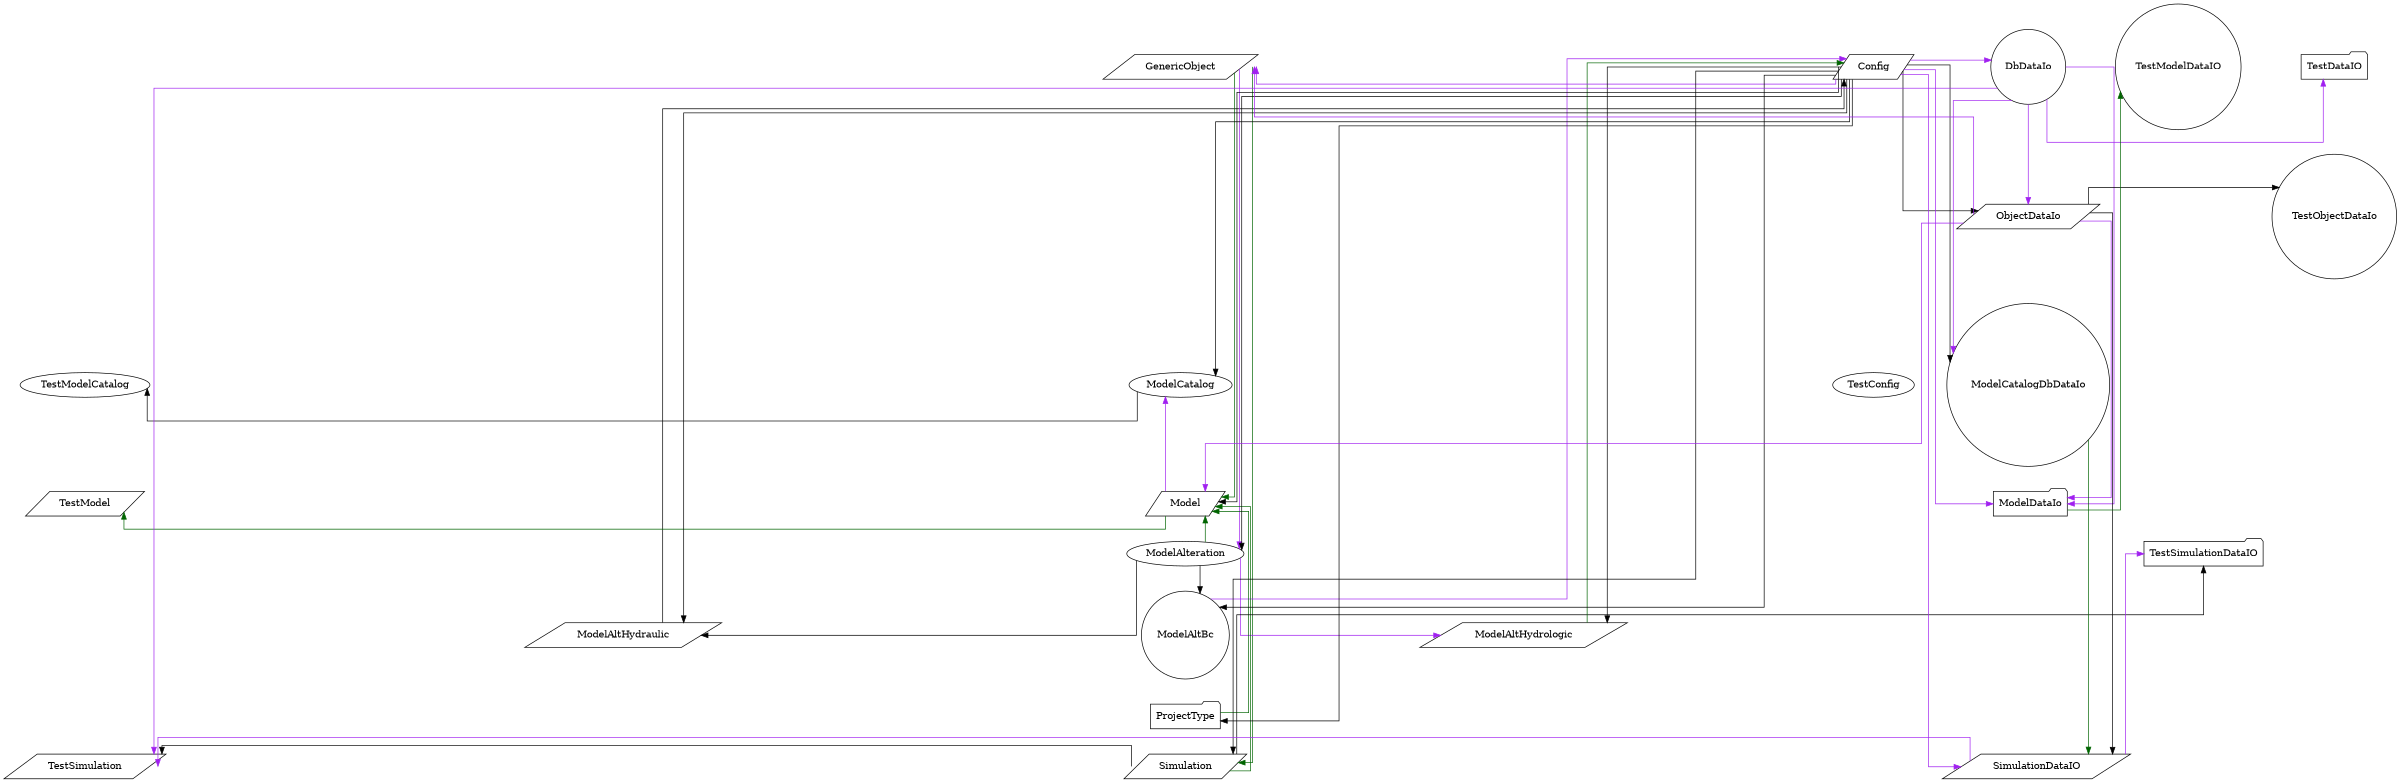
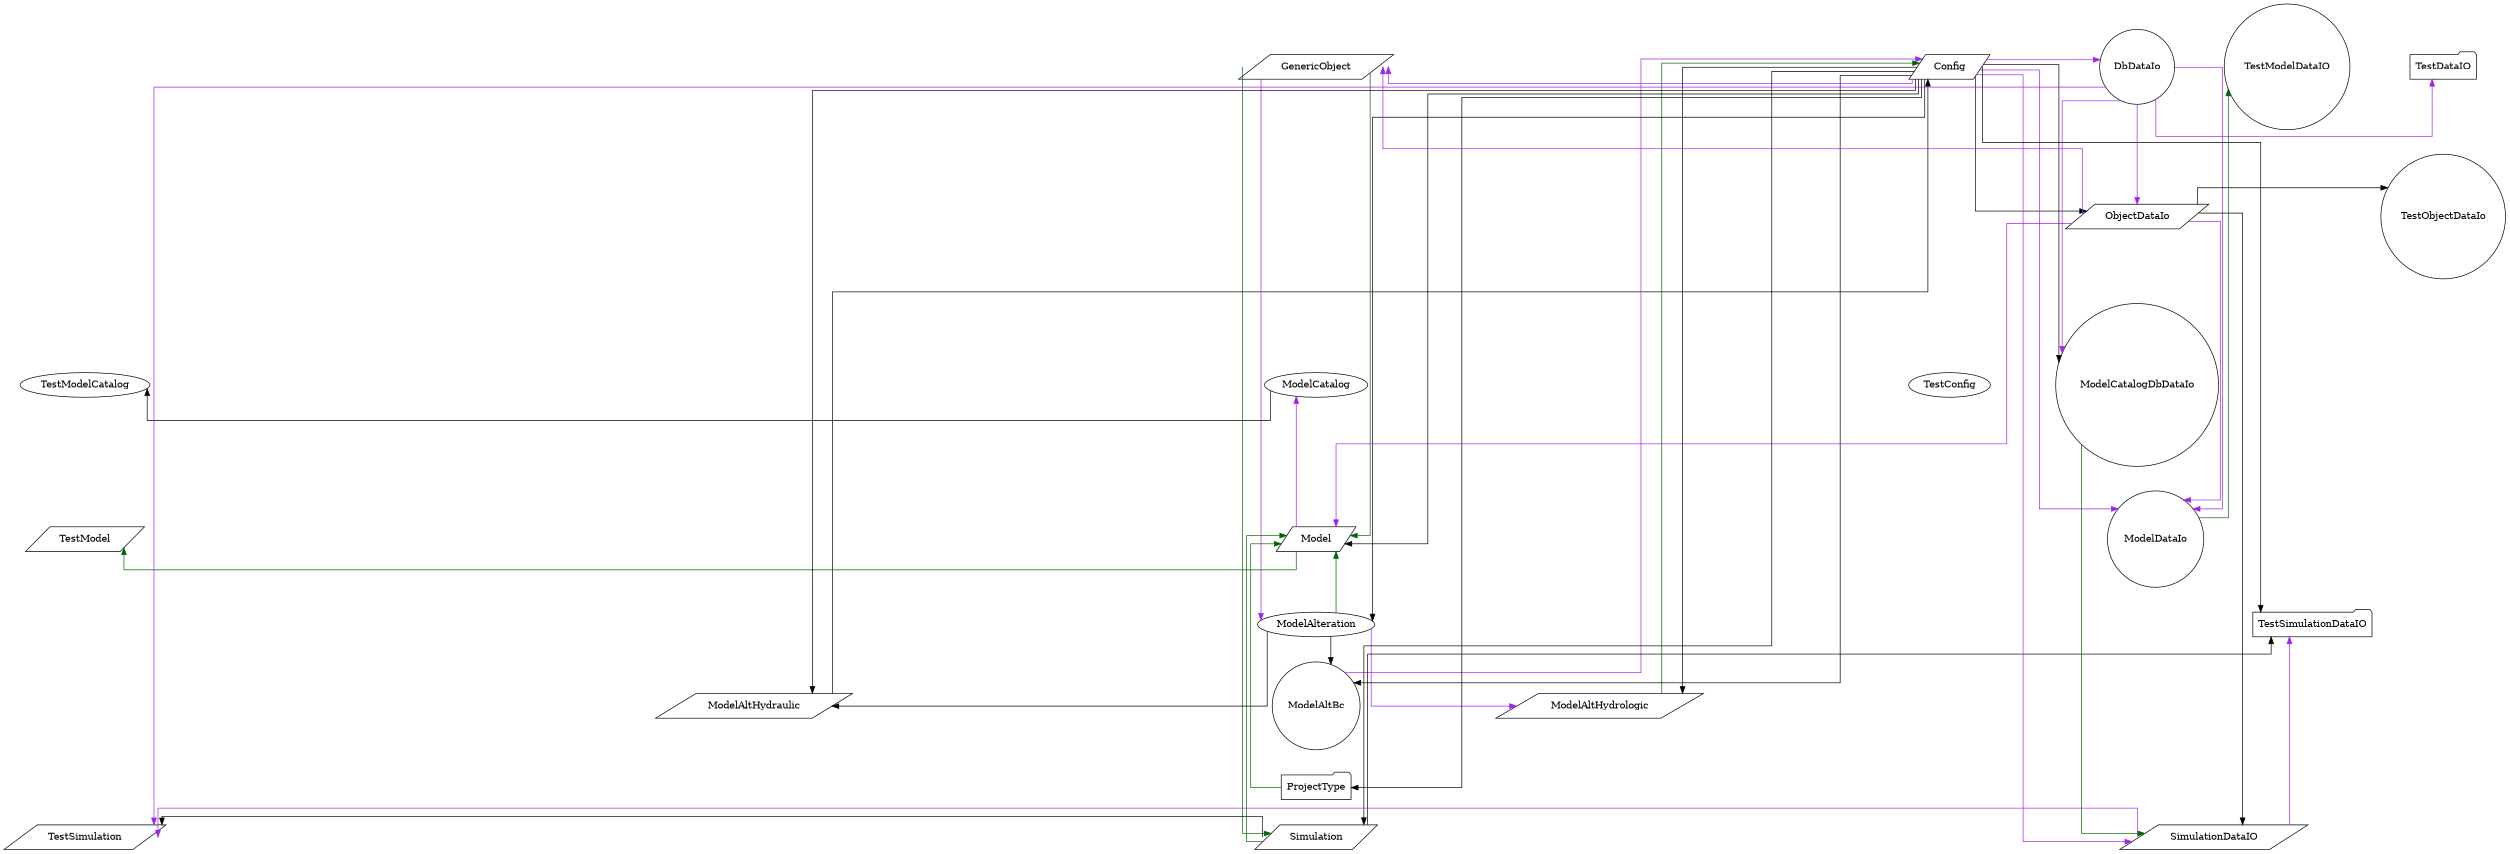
  digraph {
    nodesep=0.5
    rankdir=TB
    splines=ortho
    node [shape=record style=invis]
    edge [constraint=true style=invis]
    n1 [label=TestModel shape=parallelogram style=""]
    n2 [label=_d13]
    n3 [label=TestModelCatalog shape=ellipse style=""]
    n4 [label=TestSimulation shape=parallelogram style=""]
    n5 [label=_d0]
    n6 [label=_d3]
    n7 [label=_d19]
    n8 [label=_d23]
    n9 [label=ModelAltHydraulic shape=parallelogram style=""]
    n10 [label=_d24]
    n11 [label=_d1]
    n12 [label=_d4]
    n13 [label=_d8]
    n14 [label=_d10]
    n15 [label=_d14]
    n16 [label=_d29]
    n17 [label=GenericObject shape=parallelogram style=""]
    n18 [label=_d5]
    n19 [label=Model shape=parallelogram style=""]
    n20 [label=ModelAlteration shape=ellipse style=""]
    n21 [label=ModelAltBc shape=circle style=""]
    n22 [label=ProjectType shape=folder style=""]
    n23 [label=ModelCatalog shape=ellipse style=""]
    n24 [label=Simulation shape=parallelogram style=""]
    n25 [label=ModelAltHydrologic shape=parallelogram style=""]
    n26 [label=_d25]
    n27 [label=_d2]
    n28 [label=_d6]
    n29 [label=_d9]
    n30 [label=_d11]
    n31 [label=_d15]
    n32 [label=_d30]
    n33 [label=Config shape=parallelogram style=""]
    n34 [label=_d7]
    n35 [label=TestConfig shape=ellipse style=""]
    n36 [label=_d12]
    n37 [label=_d16]
    n38 [label=_d20]
    n39 [label=_d26]
    n40 [label=_d31]
    n41 [label=DbDataIo shape=circle style=""]
    n42 [label=ObjectDataIo shape=parallelogram style=""]
    n43 [label=ModelCatalogDbDataIo shape=circle style=""]
-   n44 [label=ModelDataIo shape=folder style=""]
+   n44 [label=ModelDataIo shape=circle style=""]
    n45 [label=_d17]
    n46 [label=SimulationDataIO shape=parallelogram style=""]
    n47 [label=_d21]
    n48 [label=_d27]
    n49 [label=TestDataIO shape=folder style=""]
    n50 [label=TestObjectDataIo shape=circle style=""]
    n51 [label=TestModelDataIO shape=circle style=""]
    n52 [label=_d18]
    n53 [label=TestSimulationDataIO shape=folder style=""]
    n54 [label=_d22]
    n55 [label=_d28]
    subgraph sub_1 {
      rank=tb
      n1
      n2
      n3
      n4
      n5
      n6
      n7
      n8
    }
    subgraph sub_2 {
      rank=tb
      n9
      n10
      n11
      n12
      n13
      n14
      n15
      n16
    }
    subgraph sub_3 {
      rank=tb
      n17
      n18
      n19
      n20
      n21
      n22
      n23
      n24
    }
    subgraph sub_4 {
      rank=tb
      n25
      n26
      n27
      n28
      n29
      n30
      n31
      n32
    }
    subgraph sub_5 {
      rank=tb
      n33
      n34
      n35
      n36
      n37
      n38
      n39
      n40
    }
    subgraph sub_6 {
      rank=tb
      n41
      n42
      n43
      n44
      n45
      n46
      n47
      n48
    }
    subgraph sub_7 {
      rank=tb
      n49
      n50
      n51
      n52
      n53
      n54
      n55
    }
    subgraph sub_8 {
      rank=same
      n6
      n12
      n18
      n28
      n34
      n42
      n50
    }
    n1 -> n2
    n2 -> n7
    n3 -> n1
    n5 -> n6
    n6 -> n3
    n6 -> n12 [constraint=True]
    n7 -> n8
    n8 -> n4
    n9 -> n10
    n9 -> n33 [color=black constraint=False style=""]
    n10 -> n16
    n11 -> n12
    n12 -> n13
    n12 -> n18 [constraint=True]
    n13 -> n14
    n14 -> n15
    n15 -> n9
    n17 -> n18
    n17 -> n19 [color=darkgreen constraint=False style=""]
    n17 -> n20 [color=purple constraint=False style=""]
    n17 -> n24 [color=darkgreen constraint=False style=""]
    n18 -> n23
    n18 -> n28 [constraint=True]
    n19 -> n1 [color=darkgreen constraint=False style=""]
    n19 -> n20
    n19 -> n23 [color=purple constraint=False style=""]
    n20 -> n9 [color=black constraint=False style=""]
    n20 -> n19 [color=darkgreen constraint=False style=""]
    n20 -> n21
    n20 -> n21 [color=black constraint=False style=""]
    n20 -> n25 [color=purple constraint=False style=""]
    n21 -> n22
    n21 -> n33 [color=purple constraint=False style=""]
    n22 -> n19 [color=darkgreen constraint=False style=""]
    n22 -> n24
    n23 -> n3 [color=black constraint=False style=""]
    n23 -> n19
    n24 -> n4 [color=black constraint=False style=""]
    n24 -> n19 [color=darkgreen constraint=False style=""]
    n24 -> n53 [color=black constraint=False style=""]
    n25 -> n26
    n25 -> n33 [color=darkgreen constraint=False style=""]
    n26 -> n32
    n27 -> n28
    n28 -> n29
    n28 -> n34 [constraint=True]
    n29 -> n30
    n30 -> n31
    n31 -> n25
    n33 -> n9 [color=black constraint=False style=""]
    n33 -> n17 [color=purple constraint=False style=""]
    n33 -> n19 [color=black constraint=False style=""]
    n33 -> n20 [color=black constraint=False style=""]
    n33 -> n21 [color=black constraint=False style=""]
    n33 -> n22 [color=black constraint=False style=""]
-   n33 -> n23 [color=black constraint=False style=""]
+   n33 -> n53 [color=black constraint=False style=""]
    n33 -> n24 [color=black constraint=False style=""]
    n33 -> n25 [color=black constraint=False style=""]
    n33 -> n34
    n33 -> n41 [color=purple constraint=False style=""]
    n33 -> n42 [color=black constraint=False style=""]
    n33 -> n43 [color=black constraint=False style=""]
    n33 -> n44 [color=purple constraint=False style=""]
    n33 -> n46 [color=purple constraint=False style=""]
    n34 -> n35
    n34 -> n42 [constraint=True]
    n35 -> n36
    n36 -> n37
    n37 -> n38
    n38 -> n39
    n39 -> n40
    n41 -> n4 [color=purple constraint=False style=""]
    n41 -> n42
    n41 -> n42 [color=purple constraint=False style=""]
    n41 -> n43 [color=purple constraint=False style=""]
    n41 -> n44 [color=purple constraint=False style=""]
    n41 -> n49 [color=purple constraint=False style=""]
    n42 -> n17 [color=purple constraint=False style=""]
    n42 -> n19 [color=purple constraint=False style=""]
    n42 -> n43
    n42 -> n44 [color=purple constraint=False style=""]
    n42 -> n46 [color=black constraint=False style=""]
    n42 -> n50 [constraint=True]
    n42 -> n50 [color=black constraint=False style=""]
    n43 -> n44
    n43 -> n46 [color=darkgreen constraint=False style=""]
    n44 -> n45
    n44 -> n51 [color=darkgreen constraint=False style=""]
    n45 -> n47
    n46 -> n4 [color=purple constraint=False style=""]
    n46 -> n53 [color=purple constraint=False style=""]
    n47 -> n48
    n48 -> n46
    n49 -> n50
    n51 -> n52
    n52 -> n54
    n54 -> n55
    n55 -> n53
  }
